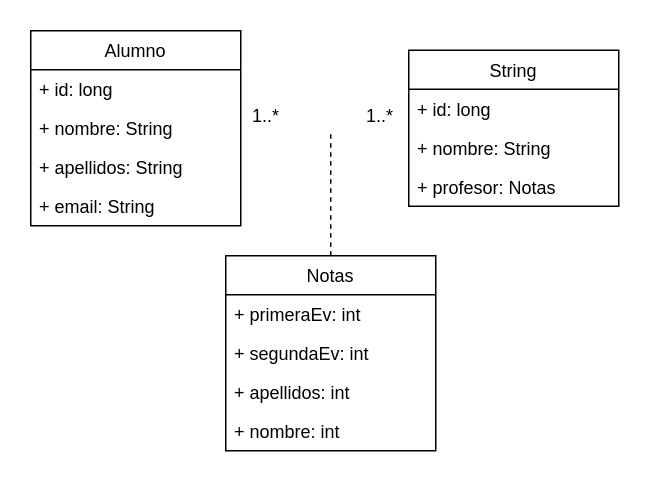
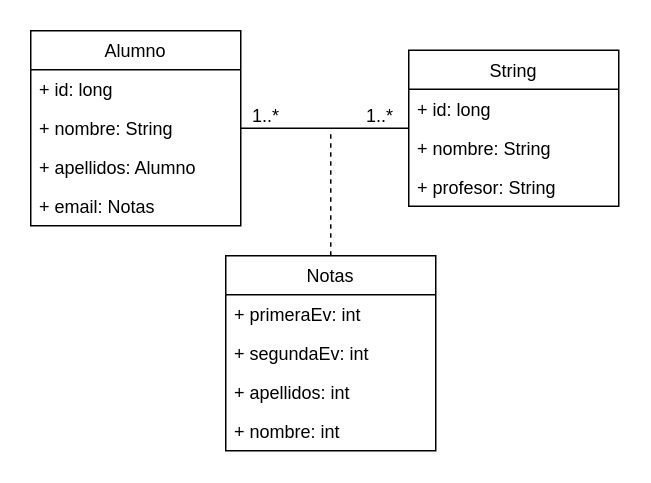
  <mxCell id="0" />
  <mxCell id="1" parent="0" />
+ <mxCell id="2" value="" style="edgeStyle=orthogonalEdgeStyle;rounded=0;orthogonalLoop=1;jettySize=auto;html=1;startArrow=none;startFill=0;endArrow=none;endFill=0;" parent="1" source="3" target="8" edge="1"><mxGeometry relative="1" as="geometry" /></mxCell>
  <mxCell id="3" value="Alumno" style="swimlane;fontStyle=0;childLayout=stackLayout;horizontal=1;startSize=26;fillColor=none;horizontalStack=0;resizeParent=1;resizeParentMax=0;resizeLast=0;collapsible=1;marginBottom=0;" parent="1" vertex="1"><mxGeometry x="20" y="20" width="140" height="130" as="geometry" /></mxCell>
  <mxCell id="4" value="+ id: long&#10;" style="text;strokeColor=none;fillColor=none;align=left;verticalAlign=top;spacingLeft=4;spacingRight=4;overflow=hidden;rotatable=0;points=[[0,0.5],[1,0.5]];portConstraint=eastwest;" parent="3" vertex="1"><mxGeometry y="26" width="140" height="26" as="geometry" /></mxCell>
  <mxCell id="5" value="+ nombre: String&#10;" style="text;strokeColor=none;fillColor=none;align=left;verticalAlign=top;spacingLeft=4;spacingRight=4;overflow=hidden;rotatable=0;points=[[0,0.5],[1,0.5]];portConstraint=eastwest;" parent="3" vertex="1"><mxGeometry y="52" width="140" height="26" as="geometry" /></mxCell>
- <mxCell id="6" value="+ apellidos: String&#10;" style="text;strokeColor=none;fillColor=none;align=left;verticalAlign=top;spacingLeft=4;spacingRight=4;overflow=hidden;rotatable=0;points=[[0,0.5],[1,0.5]];portConstraint=eastwest;" parent="3" vertex="1"><mxGeometry y="78" width="140" height="26" as="geometry" /></mxCell>
- <mxCell id="7" value="+ email: String&#10;" style="text;strokeColor=none;fillColor=none;align=left;verticalAlign=top;spacingLeft=4;spacingRight=4;overflow=hidden;rotatable=0;points=[[0,0.5],[1,0.5]];portConstraint=eastwest;" parent="3" vertex="1"><mxGeometry y="104" width="140" height="26" as="geometry" /></mxCell>
+ <mxCell id="6" value="+ apellidos: Alumno&#10;" style="text;strokeColor=none;fillColor=none;align=left;verticalAlign=top;spacingLeft=4;spacingRight=4;overflow=hidden;rotatable=0;points=[[0,0.5],[1,0.5]];portConstraint=eastwest;" parent="3" vertex="1"><mxGeometry y="78" width="140" height="26" as="geometry" /></mxCell>
+ <mxCell id="7" value="+ email: Notas&#10;" style="text;strokeColor=none;fillColor=none;align=left;verticalAlign=top;spacingLeft=4;spacingRight=4;overflow=hidden;rotatable=0;points=[[0,0.5],[1,0.5]];portConstraint=eastwest;" parent="3" vertex="1"><mxGeometry y="104" width="140" height="26" as="geometry" /></mxCell>
  <mxCell id="8" value="String" style="swimlane;fontStyle=0;childLayout=stackLayout;horizontal=1;startSize=26;fillColor=none;horizontalStack=0;resizeParent=1;resizeParentMax=0;resizeLast=0;collapsible=1;marginBottom=0;" parent="1" vertex="1"><mxGeometry x="272" y="33" width="140" height="104" as="geometry" /></mxCell>
  <mxCell id="9" value="+ id: long&#10;" style="text;strokeColor=none;fillColor=none;align=left;verticalAlign=top;spacingLeft=4;spacingRight=4;overflow=hidden;rotatable=0;points=[[0,0.5],[1,0.5]];portConstraint=eastwest;" parent="8" vertex="1"><mxGeometry y="26" width="140" height="26" as="geometry" /></mxCell>
  <mxCell id="10" value="+ nombre: String&#10;" style="text;strokeColor=none;fillColor=none;align=left;verticalAlign=top;spacingLeft=4;spacingRight=4;overflow=hidden;rotatable=0;points=[[0,0.5],[1,0.5]];portConstraint=eastwest;" parent="8" vertex="1"><mxGeometry y="52" width="140" height="26" as="geometry" /></mxCell>
- <mxCell id="11" value="+ profesor: Notas&#10;" style="text;strokeColor=none;fillColor=none;align=left;verticalAlign=top;spacingLeft=4;spacingRight=4;overflow=hidden;rotatable=0;points=[[0,0.5],[1,0.5]];portConstraint=eastwest;" parent="8" vertex="1"><mxGeometry y="78" width="140" height="26" as="geometry" /></mxCell>
+ <mxCell id="11" value="+ profesor: String&#10;" style="text;strokeColor=none;fillColor=none;align=left;verticalAlign=top;spacingLeft=4;spacingRight=4;overflow=hidden;rotatable=0;points=[[0,0.5],[1,0.5]];portConstraint=eastwest;" parent="8" vertex="1"><mxGeometry y="78" width="140" height="26" as="geometry" /></mxCell>
  <mxCell id="12" value="1..*&lt;br&gt;" style="text;html=1;resizable=0;points=[];autosize=1;align=left;verticalAlign=top;spacingTop=-4;" parent="1" vertex="1"><mxGeometry x="166" y="67" width="30" height="20" as="geometry" /></mxCell>
  <mxCell id="13" value="1..*&lt;br&gt;" style="text;html=1;resizable=0;points=[];autosize=1;align=left;verticalAlign=top;spacingTop=-4;" parent="1" vertex="1"><mxGeometry x="242" y="67" width="30" height="20" as="geometry" /></mxCell>
  <mxCell id="14" value="Notas" style="swimlane;fontStyle=0;childLayout=stackLayout;horizontal=1;startSize=26;fillColor=none;horizontalStack=0;resizeParent=1;resizeParentMax=0;resizeLast=0;collapsible=1;marginBottom=0;" parent="1" vertex="1"><mxGeometry x="150" y="170" width="140" height="130" as="geometry" /></mxCell>
  <mxCell id="15" value="+ primeraEv: int" style="text;strokeColor=none;fillColor=none;align=left;verticalAlign=top;spacingLeft=4;spacingRight=4;overflow=hidden;rotatable=0;points=[[0,0.5],[1,0.5]];portConstraint=eastwest;" parent="14" vertex="1"><mxGeometry y="26" width="140" height="26" as="geometry" /></mxCell>
  <mxCell id="16" value="+ segundaEv: int" style="text;strokeColor=none;fillColor=none;align=left;verticalAlign=top;spacingLeft=4;spacingRight=4;overflow=hidden;rotatable=0;points=[[0,0.5],[1,0.5]];portConstraint=eastwest;" parent="14" vertex="1"><mxGeometry y="52" width="140" height="26" as="geometry" /></mxCell>
  <mxCell id="17" value="+ apellidos: int" style="text;strokeColor=none;fillColor=none;align=left;verticalAlign=top;spacingLeft=4;spacingRight=4;overflow=hidden;rotatable=0;points=[[0,0.5],[1,0.5]];portConstraint=eastwest;" parent="14" vertex="1"><mxGeometry y="78" width="140" height="26" as="geometry" /></mxCell>
  <mxCell id="18" value="+ nombre: int" style="text;strokeColor=none;fillColor=none;align=left;verticalAlign=top;spacingLeft=4;spacingRight=4;overflow=hidden;rotatable=0;points=[[0,0.5],[1,0.5]];portConstraint=eastwest;" parent="14" vertex="1"><mxGeometry y="104" width="140" height="26" as="geometry" /></mxCell>
  <mxCell id="19" value="" style="endArrow=none;dashed=1;html=1;exitX=0.5;exitY=0;exitDx=0;exitDy=0;" parent="1" source="14" edge="1"><mxGeometry width="50" height="50" relative="1" as="geometry"><mxPoint x="181" y="137" as="sourcePoint" /><mxPoint x="220" y="87" as="targetPoint" /></mxGeometry></mxCell>
